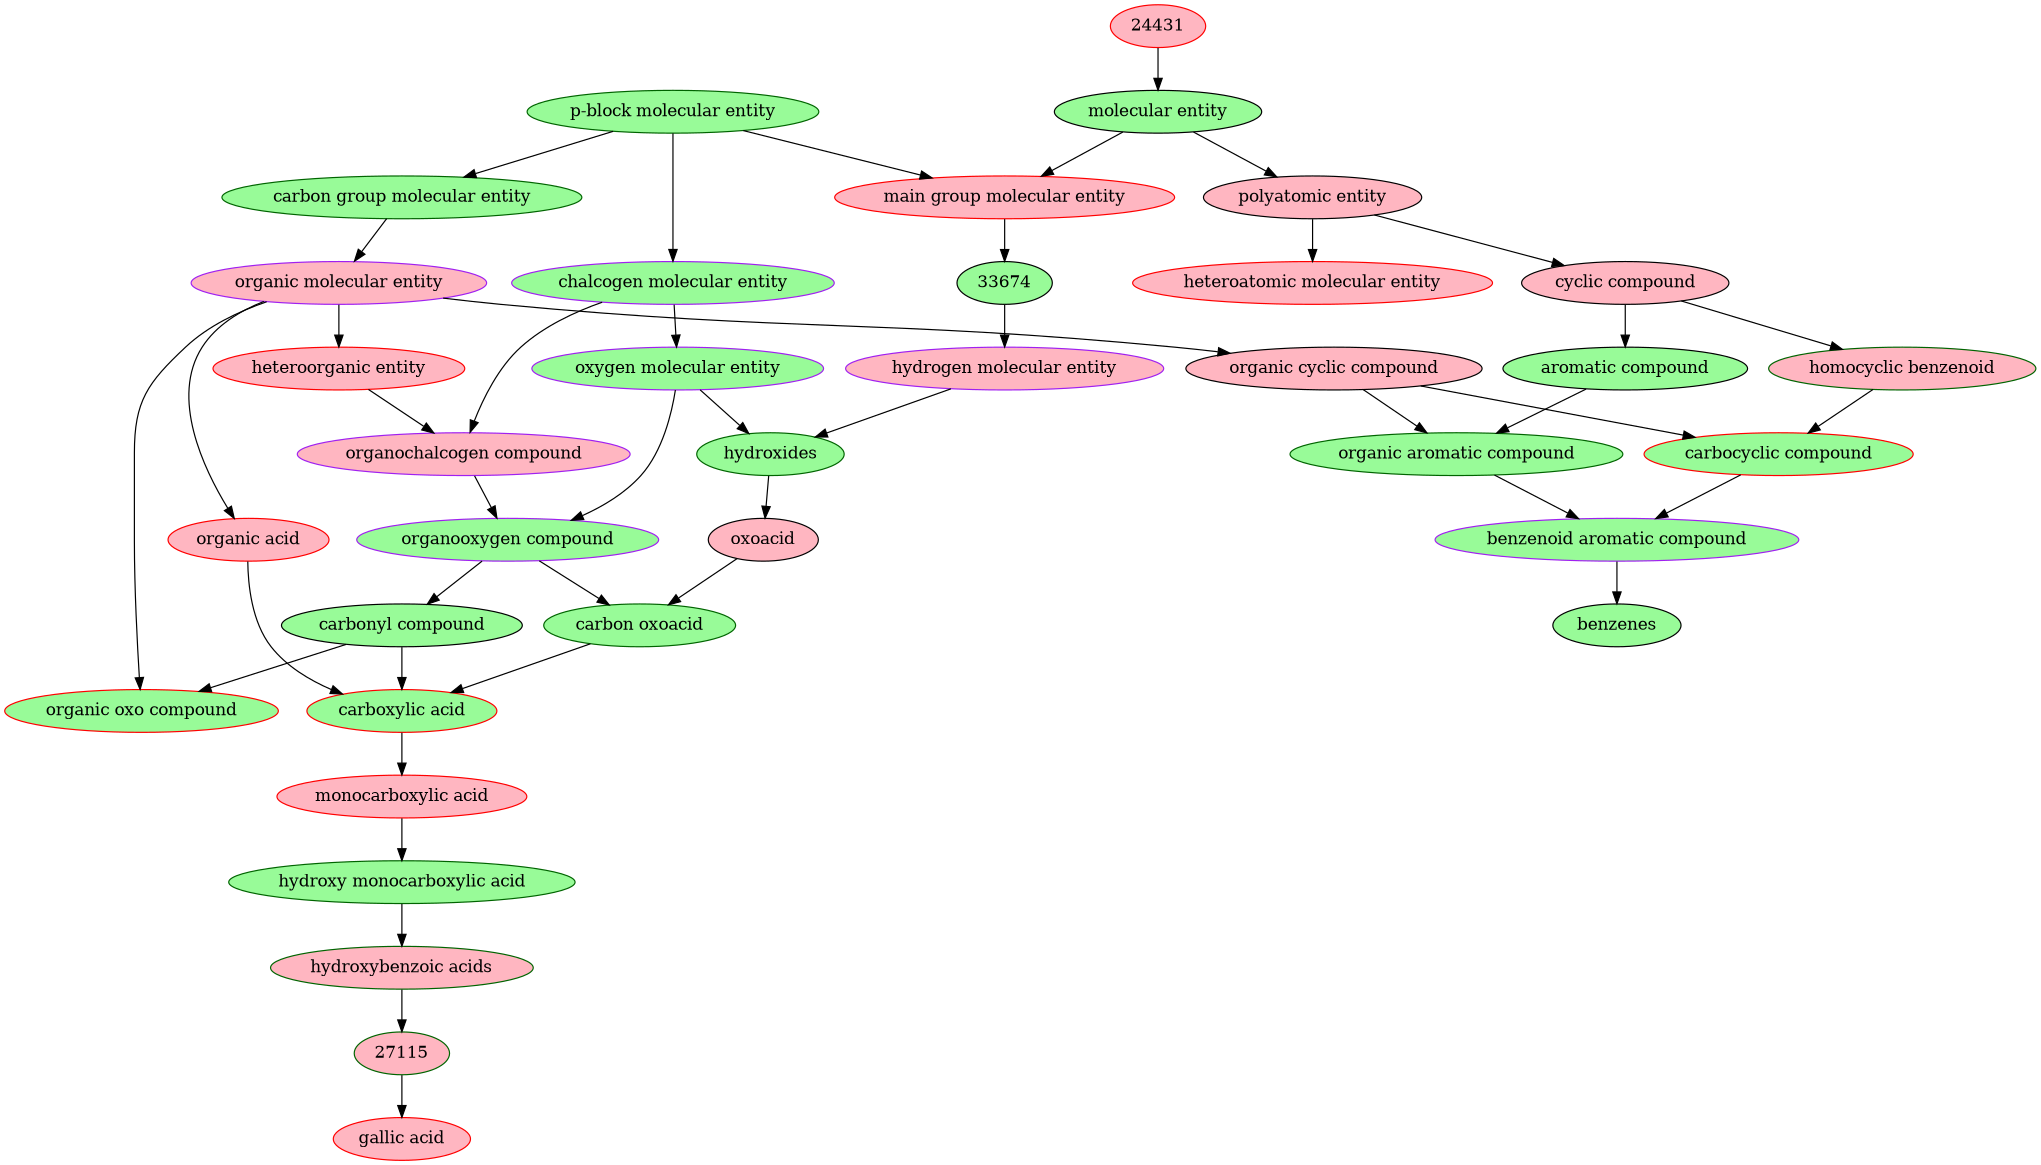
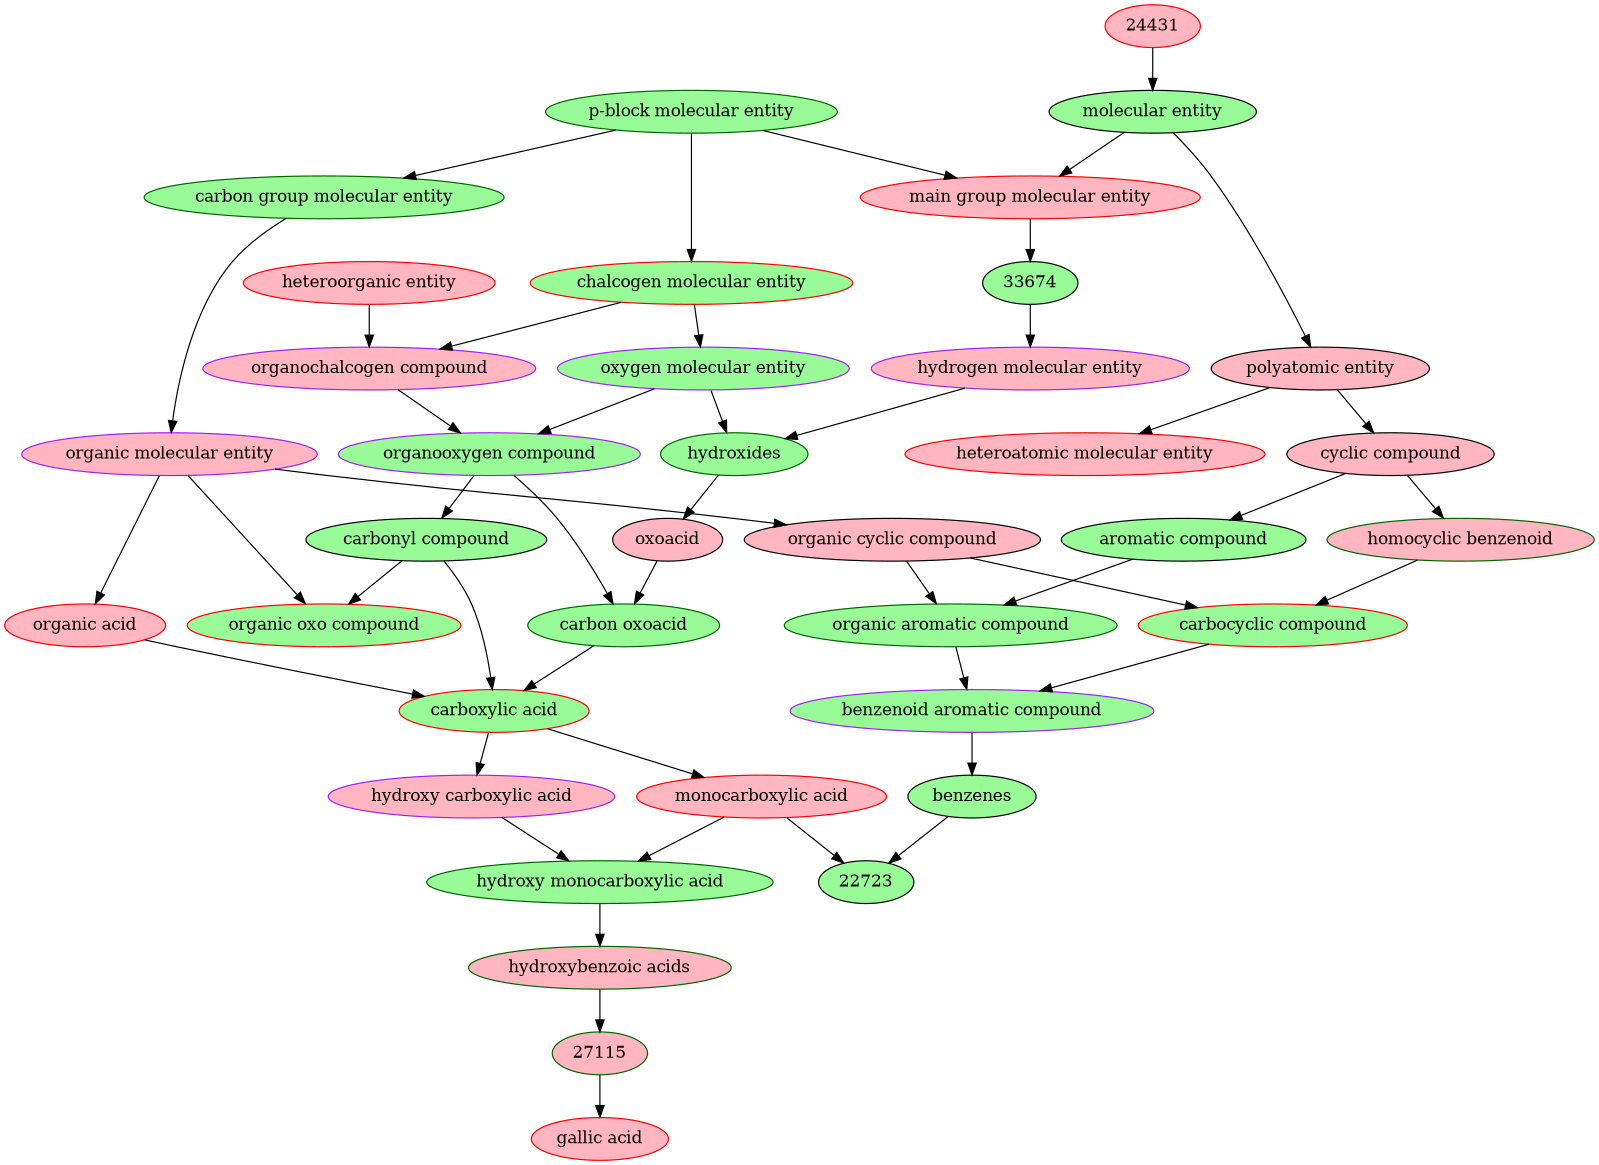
  digraph {
    node [color=red fillcolor=palegreen style=filled]
    n1 [fillcolor=lightpink label="gallic acid"]
    n2 [color=darkgreen fillcolor=lightpink label=27115]
    n3 [color=darkgreen fillcolor=lightpink label="hydroxybenzoic acids"]
    n4 [color=darkgreen label="hydroxy monocarboxylic acid"]
+   n5 [color=black label=22723]
    n6 [fillcolor=lightpink label="monocarboxylic acid"]
+   n7 [color=purple fillcolor=lightpink label="hydroxy carboxylic acid"]
    n8 [color=black label=benzenes]
    n9 [label="carboxylic acid"]
    n10 [color=purple label="benzenoid aromatic compound"]
    n11 [color=black label="carbonyl compound"]
    n12 [label="organic oxo compound"]
    n13 [color=darkgreen label="carbon oxoacid"]
    n14 [fillcolor=lightpink label="organic acid"]
    n15 [color=darkgreen label="organic aromatic compound"]
    n16 [label="carbocyclic compound"]
    n17 [color=purple label="organooxygen compound"]
    n18 [color=black fillcolor=lightpink label=oxoacid]
    n19 [color=purple fillcolor=lightpink label="organic molecular entity"]
    n20 [color=black fillcolor=lightpink label="organic cyclic compound"]
    n21 [fillcolor=lightpink label="heteroorganic entity"]
    n22 [color=purple fillcolor=lightpink label="organochalcogen compound"]
    n23 [color=black label="aromatic compound"]
    n24 [color=darkgreen fillcolor=lightpink label="homocyclic benzenoid"]
    n25 [color=purple label="oxygen molecular entity"]
    n26 [color=darkgreen label=hydroxides]
    n27 [color=darkgreen label="carbon group molecular entity"]
    n28 [color=black fillcolor=lightpink label="cyclic compound"]
-   n29 [color=purple label="chalcogen molecular entity"]
+   n29 [label="chalcogen molecular entity"]
    n30 [color=purple fillcolor=lightpink label="hydrogen molecular entity"]
    n31 [fillcolor=lightpink label="heteroatomic molecular entity"]
    n32 [color=darkgreen label="p-block molecular entity"]
    n33 [fillcolor=lightpink label="main group molecular entity"]
    n34 [color=black fillcolor=lightpink label="polyatomic entity"]
    n35 [color=black label=33674]
    n36 [color=black label="molecular entity"]
    n37 [fillcolor=lightpink label=24431]
    n2 -> n1
    n3 -> n2
    n4 -> n3
    n6 -> n4
+   n6 -> n5
+   n7 -> n4
+   n8 -> n5
    n9 -> n6
+   n9 -> n7
    n10 -> n8
    n11 -> n9
    n11 -> n12
    n13 -> n9
    n14 -> n9
    n15 -> n10
    n16 -> n10
    n17 -> n11
    n17 -> n13
    n18 -> n13
    n19 -> n12
    n19 -> n14
    n19 -> n20
-   n19 -> n21
    n20 -> n15
    n20 -> n16
    n21 -> n22
    n22 -> n17
    n23 -> n15
    n24 -> n16
    n25 -> n17
    n25 -> n26
    n26 -> n18
    n27 -> n19
    n28 -> n23
    n28 -> n24
    n29 -> n22
    n29 -> n25
    n30 -> n26
    n32 -> n27
    n32 -> n29
    n32 -> n33
    n33 -> n35
    n34 -> n28
    n34 -> n31
    n35 -> n30
    n36 -> n33
    n36 -> n34
    n37 -> n36
  }
